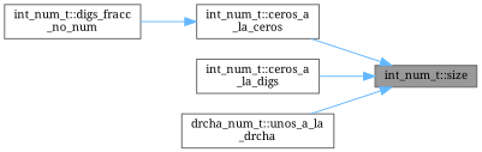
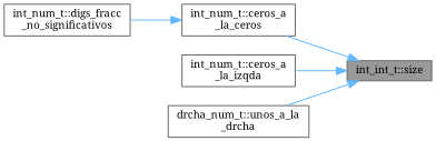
  digraph {
    fontname="Noto Serif"
    rankdir=RL
    node [color=grey40 fillcolor=white fontname="Noto Serif" fontsize=10 shape=box style=filled]
    edge [color=steelblue1 dir=back fontname="Noto Serif" fontsize=10 labelfontname=Helvetica labelfontsize=10 style=solid]
-   n1 [color=gray40 fillcolor=grey60 fontcolor=black height=0.2 label="int_num_t::size" width=0.4]
+   n1 [color=gray40 fillcolor=grey60 fontcolor=black height=0.2 label="int_int_t::size" width=0.4]
    n2 [height=0.2 label="int_num_t::ceros_a\l_la_ceros" width=0.4]
-   n3 [height=0.2 label="int_num_t::ceros_a\l_la_digs" width=0.4]
+   n3 [height=0.2 label="int_num_t::ceros_a\l_la_izqda" width=0.4]
    n4 [height=0.2 label="drcha_num_t::unos_a_la\l_drcha" width=0.4]
-   n5 [height=0.2 label="int_num_t::digs_fracc\l_no_num" width=0.4]
+   n5 [height=0.2 label="int_num_t::digs_fracc\l_no_significativos" width=0.4]
    n1 -> n2
    n1 -> n3
    n1 -> n4
    n2 -> n5
  }
